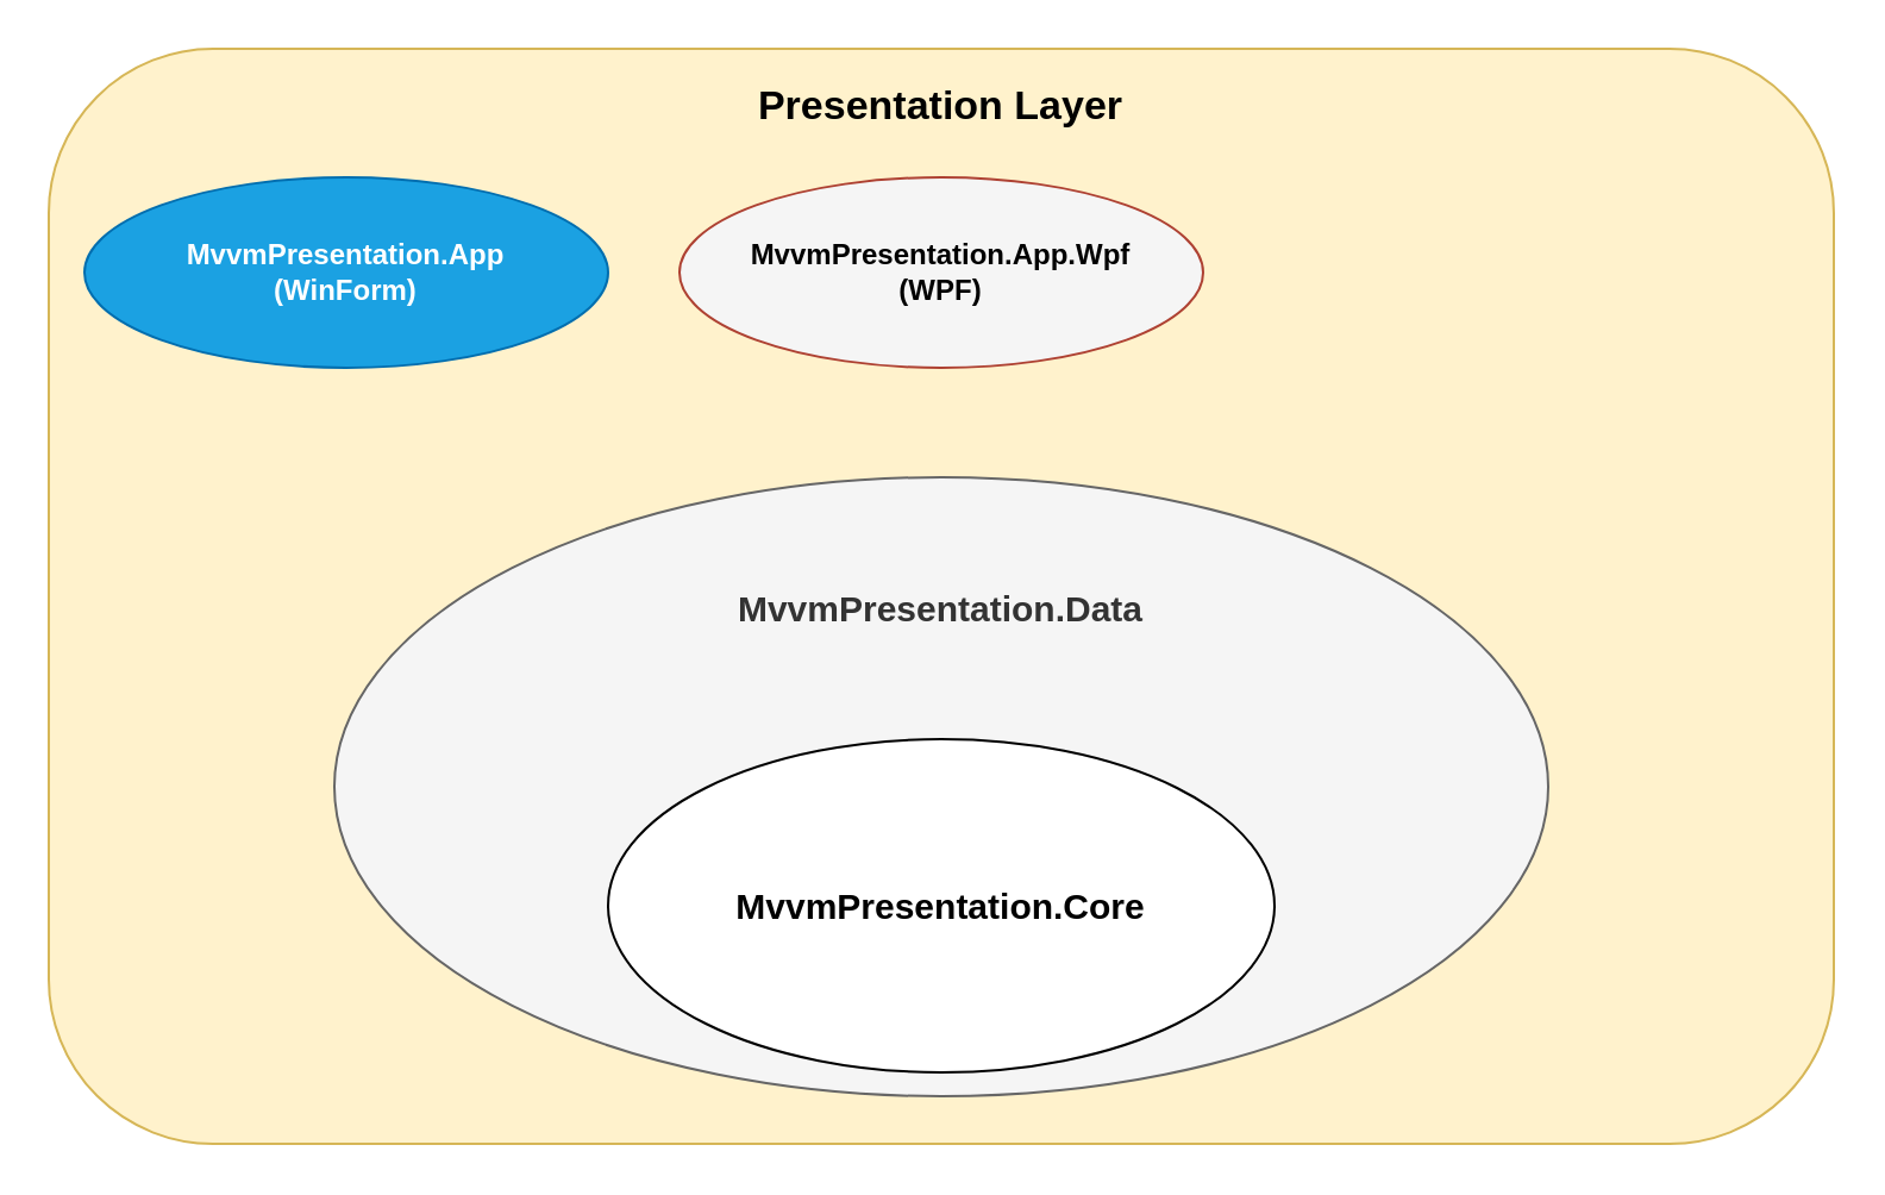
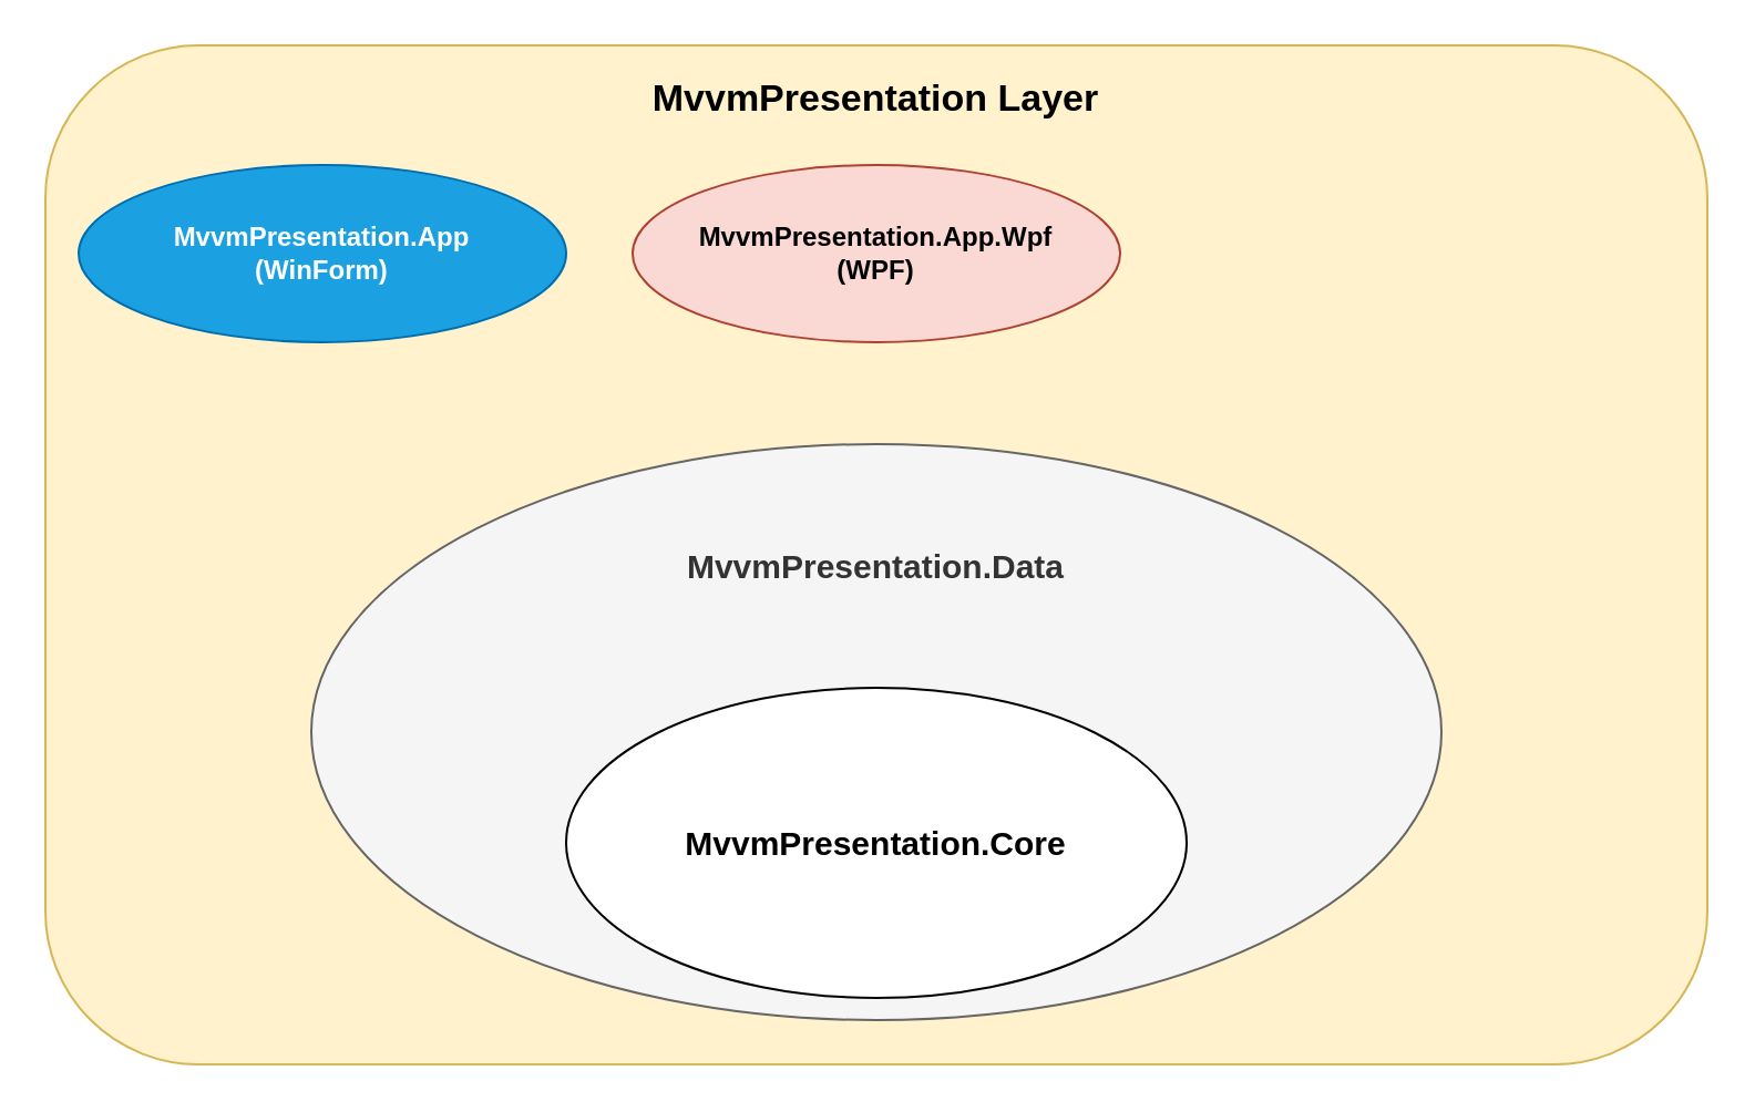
  <mxCell id="0" />
  <mxCell id="1" parent="0" />
- <mxCell id="2" value="Presentation Layer" style="rounded=1;whiteSpace=wrap;html=1;fontSize=17;fillColor=#fff2cc;strokeColor=#d6b656;verticalAlign=top;spacingTop=8;fontStyle=1" vertex="1" parent="1"><mxGeometry x="20" y="20" width="750" height="460" as="geometry" /></mxCell>
+ <mxCell id="2" value="MvvmPresentation Layer" style="rounded=1;whiteSpace=wrap;html=1;fontSize=17;fillColor=#fff2cc;strokeColor=#d6b656;verticalAlign=top;spacingTop=8;fontStyle=1" vertex="1" parent="1"><mxGeometry x="20" y="20" width="750" height="460" as="geometry" /></mxCell>
  <mxCell id="3" value="MvvmPresentation.Data" style="ellipse;whiteSpace=wrap;html=1;fillColor=#f5f5f5;fontColor=#333333;strokeColor=#666666;fontSize=15;fontStyle=1;labelPosition=center;verticalLabelPosition=middle;align=center;verticalAlign=top;spacingTop=40;" vertex="1" parent="1"><mxGeometry x="140" y="200" width="510" height="260" as="geometry" /></mxCell>
  <mxCell id="4" value="MvvmPresentation.Core" style="ellipse;whiteSpace=wrap;html=1;fontStyle=1;fontSize=15;" vertex="1" parent="1"><mxGeometry x="255" y="310" width="280" height="140" as="geometry" /></mxCell>
  <mxCell id="5" value="MvvmPresentation.App&lt;br&gt;(WinForm)" style="ellipse;whiteSpace=wrap;html=1;fontStyle=1;fillColor=#1ba1e2;strokeColor=#006EAF;fontColor=#ffffff;" vertex="1" parent="1"><mxGeometry x="35" y="74" width="220" height="80" as="geometry" /></mxCell>
- <mxCell id="6" value="MvvmPresentation.App.Wpf&lt;br&gt;(WPF)" style="ellipse;whiteSpace=wrap;html=1;fontStyle=1;fillColor=#f5f5f5;strokeColor=#ae4132;" vertex="1" parent="1"><mxGeometry x="285" y="74" width="220" height="80" as="geometry" /></mxCell>
+ <mxCell id="6" value="MvvmPresentation.App.Wpf&lt;br&gt;(WPF)" style="ellipse;whiteSpace=wrap;html=1;fontStyle=1;fillColor=#fad9d5;strokeColor=#ae4132;" vertex="1" parent="1"><mxGeometry x="285" y="74" width="220" height="80" as="geometry" /></mxCell>
